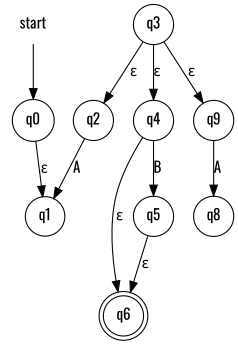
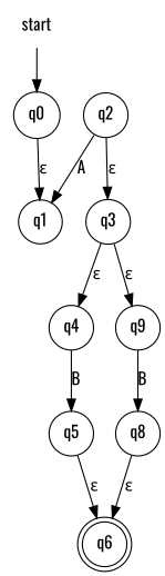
  digraph {
    fontname=Oswald
    node [fontname=Oswald shape=circle]
    edge [fontname=Oswald]
    start [shape=none]
    q0
    q1
    q6 [shape=doublecircle]
    q2
    q3
    q4
    n8 [label=q9]
    q5
    q8
    start -> q0
    q0 -> q1 [label="&epsilon;"]
    q2 -> q1 [label=A]
-   q3 -> q2 [label="&epsilon;"]
+   q2 -> q3 [label="&epsilon;"]
    q3 -> q4 [label="&epsilon;"]
    q3 -> n8 [label="&epsilon;"]
    q4 -> q5 [label=B]
-   n8 -> q8 [label=A]
+   n8 -> q8 [label=B]
    q5 -> q6 [label="&epsilon;"]
-   q4 -> q6 [label="&epsilon;"]
+   q8 -> q6 [label="&epsilon;"]
  }
